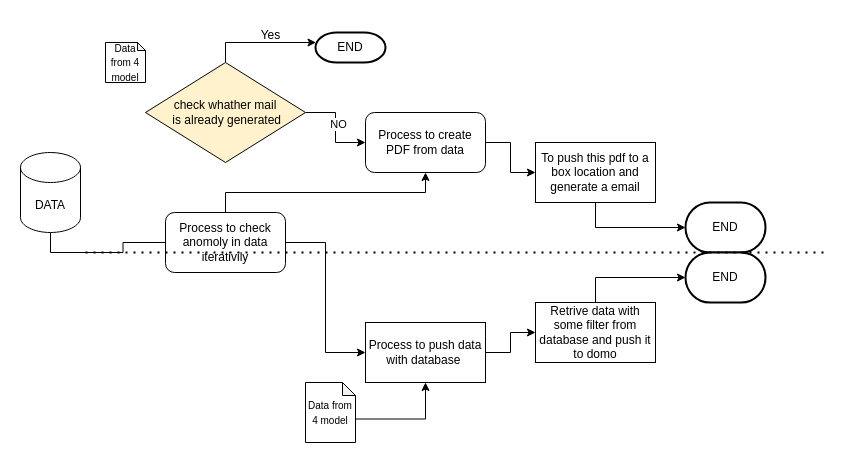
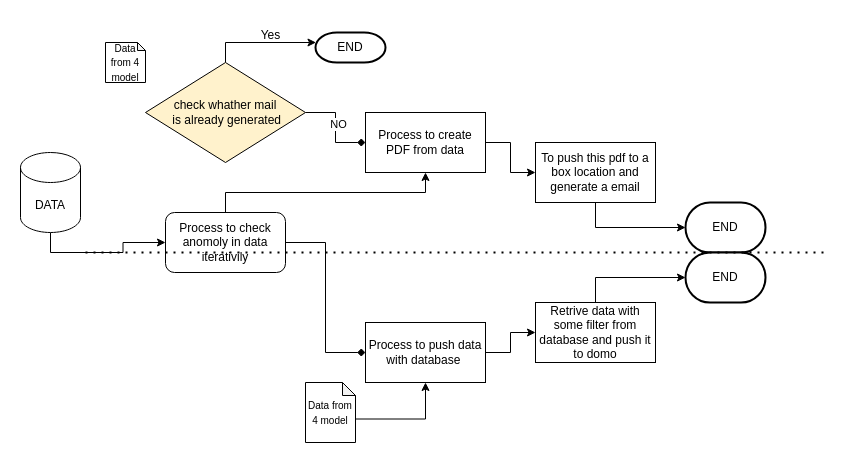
  <mxCell id="0" />
  <mxCell id="1" parent="0" />
- <mxCell id="2" style="edgeStyle=orthogonalEdgeStyle;rounded=0;orthogonalLoop=1;jettySize=auto;html=1;exitX=1;exitY=0.5;exitDx=0;exitDy=0;entryX=0;entryY=0.5;entryDx=0;entryDy=0;" edge="1" parent="1" source="4" target="10"><mxGeometry relative="1" as="geometry" /></mxCell>
+ <mxCell id="2" style="edgeStyle=orthogonalEdgeStyle;rounded=0;orthogonalLoop=1;jettySize=auto;html=1;exitX=1;exitY=0.5;exitDx=0;exitDy=0;entryX=0;entryY=0.5;entryDx=0;entryDy=0;endArrow=diamond;" edge="1" parent="1" source="4" target="10"><mxGeometry relative="1" as="geometry" /></mxCell>
  <mxCell id="3" style="edgeStyle=orthogonalEdgeStyle;rounded=0;orthogonalLoop=1;jettySize=auto;html=1;exitX=0.5;exitY=0;exitDx=0;exitDy=0;" edge="1" parent="1" source="4" target="8"><mxGeometry relative="1" as="geometry" /></mxCell>
  <mxCell id="4" value="Process to check anomoly in data iterativily" style="whiteSpace=wrap;html=1;rounded=1;" vertex="1" parent="1"><mxGeometry x="165" y="212" width="120" height="60" as="geometry" /></mxCell>
- <mxCell id="5" style="edgeStyle=orthogonalEdgeStyle;rounded=0;orthogonalLoop=1;jettySize=auto;html=1;exitX=0.5;exitY=1;exitDx=0;exitDy=0;exitPerimeter=0;entryX=0;entryY=0.5;entryDx=0;entryDy=0;endArrow=none;" edge="1" parent="1" source="6" target="4"><mxGeometry relative="1" as="geometry" /></mxCell>
+ <mxCell id="5" style="edgeStyle=orthogonalEdgeStyle;rounded=0;orthogonalLoop=1;jettySize=auto;html=1;exitX=0.5;exitY=1;exitDx=0;exitDy=0;exitPerimeter=0;entryX=0;entryY=0.5;entryDx=0;entryDy=0;" edge="1" parent="1" source="6" target="4"><mxGeometry relative="1" as="geometry" /></mxCell>
  <mxCell id="6" value="DATA" style="shape=cylinder3;whiteSpace=wrap;html=1;boundedLbl=1;backgroundOutline=1;size=15;" vertex="1" parent="1"><mxGeometry x="20" y="152" width="60" height="80" as="geometry" /></mxCell>
  <mxCell id="7" style="edgeStyle=orthogonalEdgeStyle;rounded=0;orthogonalLoop=1;jettySize=auto;html=1;exitX=1;exitY=0.5;exitDx=0;exitDy=0;" edge="1" parent="1" source="8" target="13"><mxGeometry relative="1" as="geometry" /></mxCell>
- <mxCell id="8" value="Process to create PDF from data" style="whiteSpace=wrap;html=1;rounded=1;" vertex="1" parent="1"><mxGeometry x="365" y="112" width="120" height="60" as="geometry" /></mxCell>
+ <mxCell id="8" value="Process to create PDF from data" style="rounded=0;whiteSpace=wrap;html=1;" vertex="1" parent="1"><mxGeometry x="365" y="112" width="120" height="60" as="geometry" /></mxCell>
  <mxCell id="9" style="edgeStyle=orthogonalEdgeStyle;rounded=0;orthogonalLoop=1;jettySize=auto;html=1;exitX=1;exitY=0.5;exitDx=0;exitDy=0;entryX=0;entryY=0.5;entryDx=0;entryDy=0;" edge="1" parent="1" source="10" target="16"><mxGeometry relative="1" as="geometry" /></mxCell>
  <mxCell id="10" value="Process to push data with database&amp;nbsp;" style="rounded=0;whiteSpace=wrap;html=1;" vertex="1" parent="1"><mxGeometry x="365" y="322" width="120" height="60" as="geometry" /></mxCell>
  <mxCell id="11" style="edgeStyle=orthogonalEdgeStyle;rounded=0;orthogonalLoop=1;jettySize=auto;html=1;exitX=0;exitY=0;exitDx=50;exitDy=36.5;exitPerimeter=0;entryX=0.5;entryY=1;entryDx=0;entryDy=0;" edge="1" parent="1" source="12" target="10"><mxGeometry relative="1" as="geometry" /></mxCell>
  <mxCell id="12" value="&lt;font style=&quot;font-size: 10px;&quot;&gt;Data from 4 model&lt;/font&gt;" style="shape=note;whiteSpace=wrap;html=1;backgroundOutline=1;darkOpacity=0.05;size=13;" vertex="1" parent="1"><mxGeometry x="305" y="382" width="50" height="60" as="geometry" /></mxCell>
  <mxCell id="13" value="To push this pdf to a box location and generate a email" style="rounded=0;whiteSpace=wrap;html=1;" vertex="1" parent="1"><mxGeometry x="535" y="142" width="120" height="60" as="geometry" /></mxCell>
  <mxCell id="14" value="END" style="strokeWidth=2;html=1;shape=mxgraph.flowchart.terminator;whiteSpace=wrap;" vertex="1" parent="1"><mxGeometry x="685" y="202" width="80" height="50" as="geometry" /></mxCell>
  <mxCell id="15" style="edgeStyle=orthogonalEdgeStyle;rounded=0;orthogonalLoop=1;jettySize=auto;html=1;exitX=0.5;exitY=1;exitDx=0;exitDy=0;entryX=0;entryY=0.5;entryDx=0;entryDy=0;entryPerimeter=0;" edge="1" parent="1" source="13" target="14"><mxGeometry relative="1" as="geometry" /></mxCell>
  <mxCell id="16" value="Retrive data with some filter from database and push it to domo" style="rounded=0;whiteSpace=wrap;html=1;" vertex="1" parent="1"><mxGeometry x="535" y="302" width="120" height="60" as="geometry" /></mxCell>
  <mxCell id="17" value="END" style="strokeWidth=2;html=1;shape=mxgraph.flowchart.terminator;whiteSpace=wrap;" vertex="1" parent="1"><mxGeometry x="685" y="252" width="80" height="50" as="geometry" /></mxCell>
  <mxCell id="18" style="edgeStyle=orthogonalEdgeStyle;rounded=0;orthogonalLoop=1;jettySize=auto;html=1;exitX=0.5;exitY=0;exitDx=0;exitDy=0;entryX=0;entryY=0.5;entryDx=0;entryDy=0;entryPerimeter=0;" edge="1" parent="1" source="16" target="17"><mxGeometry relative="1" as="geometry" /></mxCell>
  <mxCell id="19" style="edgeStyle=orthogonalEdgeStyle;rounded=0;orthogonalLoop=1;jettySize=auto;html=1;exitX=0.5;exitY=0;exitDx=0;exitDy=0;" edge="1" parent="1" source="22"><mxGeometry relative="1" as="geometry"><mxPoint x="315" y="42" as="targetPoint" /></mxGeometry></mxCell>
- <mxCell id="20" style="edgeStyle=orthogonalEdgeStyle;rounded=0;orthogonalLoop=1;jettySize=auto;html=1;exitX=1;exitY=0.5;exitDx=0;exitDy=0;entryX=0;entryY=0.5;entryDx=0;entryDy=0;" edge="1" parent="1" source="22" target="8"><mxGeometry relative="1" as="geometry" /></mxCell>
+ <mxCell id="20" style="edgeStyle=orthogonalEdgeStyle;rounded=0;orthogonalLoop=1;jettySize=auto;html=1;exitX=1;exitY=0.5;exitDx=0;exitDy=0;entryX=0;entryY=0.5;entryDx=0;entryDy=0;endArrow=diamond;" edge="1" parent="1" source="22" target="8"><mxGeometry relative="1" as="geometry" /></mxCell>
  <mxCell id="21" value="NO" style="edgeLabel;html=1;align=center;verticalAlign=middle;resizable=0;points=[];" vertex="1" connectable="0" parent="20"><mxGeometry x="-0.08" y="2" relative="1" as="geometry"><mxPoint as="offset" /></mxGeometry></mxCell>
  <mxCell id="22" value="check whather mail&lt;div&gt;&amp;nbsp;is already generated&lt;/div&gt;" style="rhombus;whiteSpace=wrap;html=1;fillColor=#fff2cc;" vertex="1" parent="1"><mxGeometry x="145" y="62" width="160" height="100" as="geometry" /></mxCell>
  <mxCell id="23" value="&lt;font style=&quot;font-size: 10px;&quot;&gt;Data from 4 model&lt;/font&gt;" style="shape=note;whiteSpace=wrap;html=1;backgroundOutline=1;darkOpacity=0.05;size=8;" vertex="1" parent="1"><mxGeometry x="105" y="42" width="40" height="40" as="geometry" /></mxCell>
  <mxCell id="24" value="END" style="strokeWidth=2;html=1;shape=mxgraph.flowchart.terminator;whiteSpace=wrap;" vertex="1" parent="1"><mxGeometry x="315" width="70" height="30" as="geometry" y="32" /></mxCell>
  <mxCell id="25" value="Yes" style="text;html=1;align=center;verticalAlign=middle;resizable=0;points=[];autosize=1;strokeColor=none;fillColor=none;" vertex="1" parent="1"><mxGeometry x="250" y="20" width="40" height="30" as="geometry" /></mxCell>
  <mxCell id="26" value="" style="endArrow=none;dashed=1;html=1;dashPattern=1 3;strokeWidth=2;rounded=0;" edge="1" parent="1"><mxGeometry width="50" height="50" relative="1" as="geometry"><mxPoint x="85" y="252" as="sourcePoint" /><mxPoint x="825" y="252" as="targetPoint" /></mxGeometry></mxCell>
